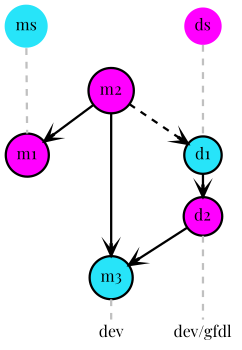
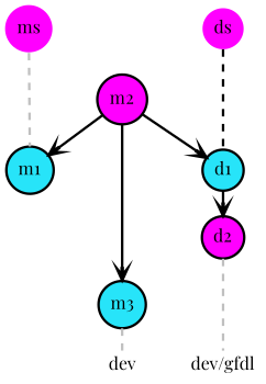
  digraph {
    fontname="Playfair Display"
    nodesep=0.5
    rankdir=TB
    ranksep=0.25
    node [color=black fillcolor="#27E4F9" fixedsize=false fontcolor=black fontname="Playfair Display" group=main margin=0.05 penwidth=2 shape=circle style=filled]
    edge [arrowhead=vee color=black fontname="Playfair Display" penwidth=2]
    n1 [fillcolor=none height=0 label=dev penwidth=0 shape=none width=0]
    n2 [fillcolor=none group=develop height=0 label="dev/gfdl" penwidth=0 shape=none width=0]
-   ms [height=0 penwidth=0 width=0]
+   ms [fillcolor=magenta height=0 penwidth=0 width=0]
    ds [fillcolor=magenta group=develop height=0 penwidth=0 width=0]
-   m1 [fillcolor=magenta height=0.2 width=0.2]
+   m1 [height=0.2 width=0.2]
    d1 [group=develop height=0.2 width=0.2]
    m2 [fillcolor=magenta height=0.2 width=0.2]
    m3 [height=0.2 width=0.2]
    d2 [fillcolor=magenta group=develop height=0.2 width=0.2]
    subgraph sub_1 {
      rank=sink
      n1
    }
    subgraph sub_2 {
      rank=sink
      n2
    }
    subgraph sub_3 {
      rank=source
      ms
    }
    subgraph sub_4 {
      rank=source
      ds
    }
    ms -> m1 [arrowhead=none color=gray style=dashed]
-   ds -> d1 [arrowhead=none color=gray style=dashed]
+   ds -> d1 [arrowhead=none style=dashed]
    d1 -> d2
    m2 -> m1
-   m2 -> d1 [style=dashed]
+   m2 -> d1
    m2 -> m3
    m3 -> n1 [arrowhead=none color=gray style=dashed]
    d2 -> n2 [arrowhead=none color=gray style=dashed]
-   d2 -> m3
  }
